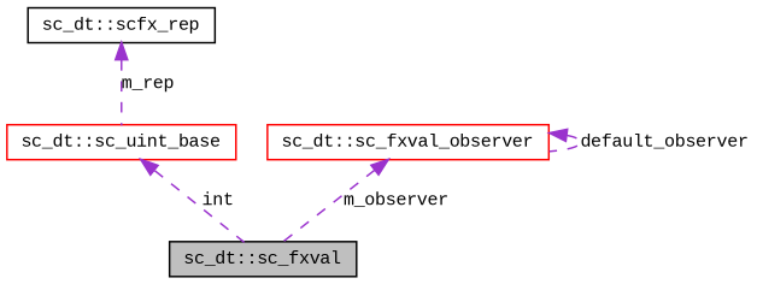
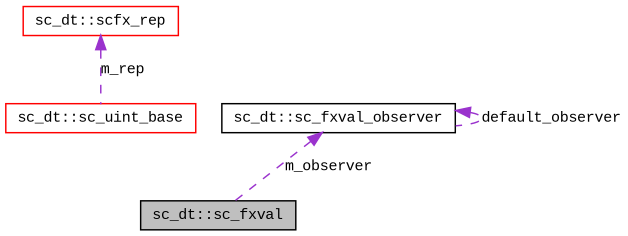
  digraph {
    fontname="Liberation Mono"
    node [color=black fillcolor=white fontname="Liberation Mono" fontsize=10 shape=record style=filled]
    edge [color=darkorchid3 dir=back fontname="Liberation Mono" fontsize=10 labelfontname=FreeSans labelfontsize=10 style=dashed]
    n1 [fillcolor=grey75 fontcolor=black height=0.2 label="sc_dt::sc_fxval" width=0.4]
    n2 [color=red height=0.2 label="sc_dt::sc_uint_base" width=0.4]
-   n3 [height=0.2 label="sc_dt::scfx_rep" width=0.4]
-   n4 [color=red height=0.2 label="sc_dt::sc_fxval_observer" width=0.4]
-   n2 -> n1 [label=int]
+   n3 [color=red height=0.2 label="sc_dt::scfx_rep" width=0.4]
+   n4 [height=0.2 label="sc_dt::sc_fxval_observer" width=0.4]
    n3 -> n2 [label=m_rep]
    n4 -> n1 [label=m_observer]
    n4 -> n4 [label=default_observer]
  }
